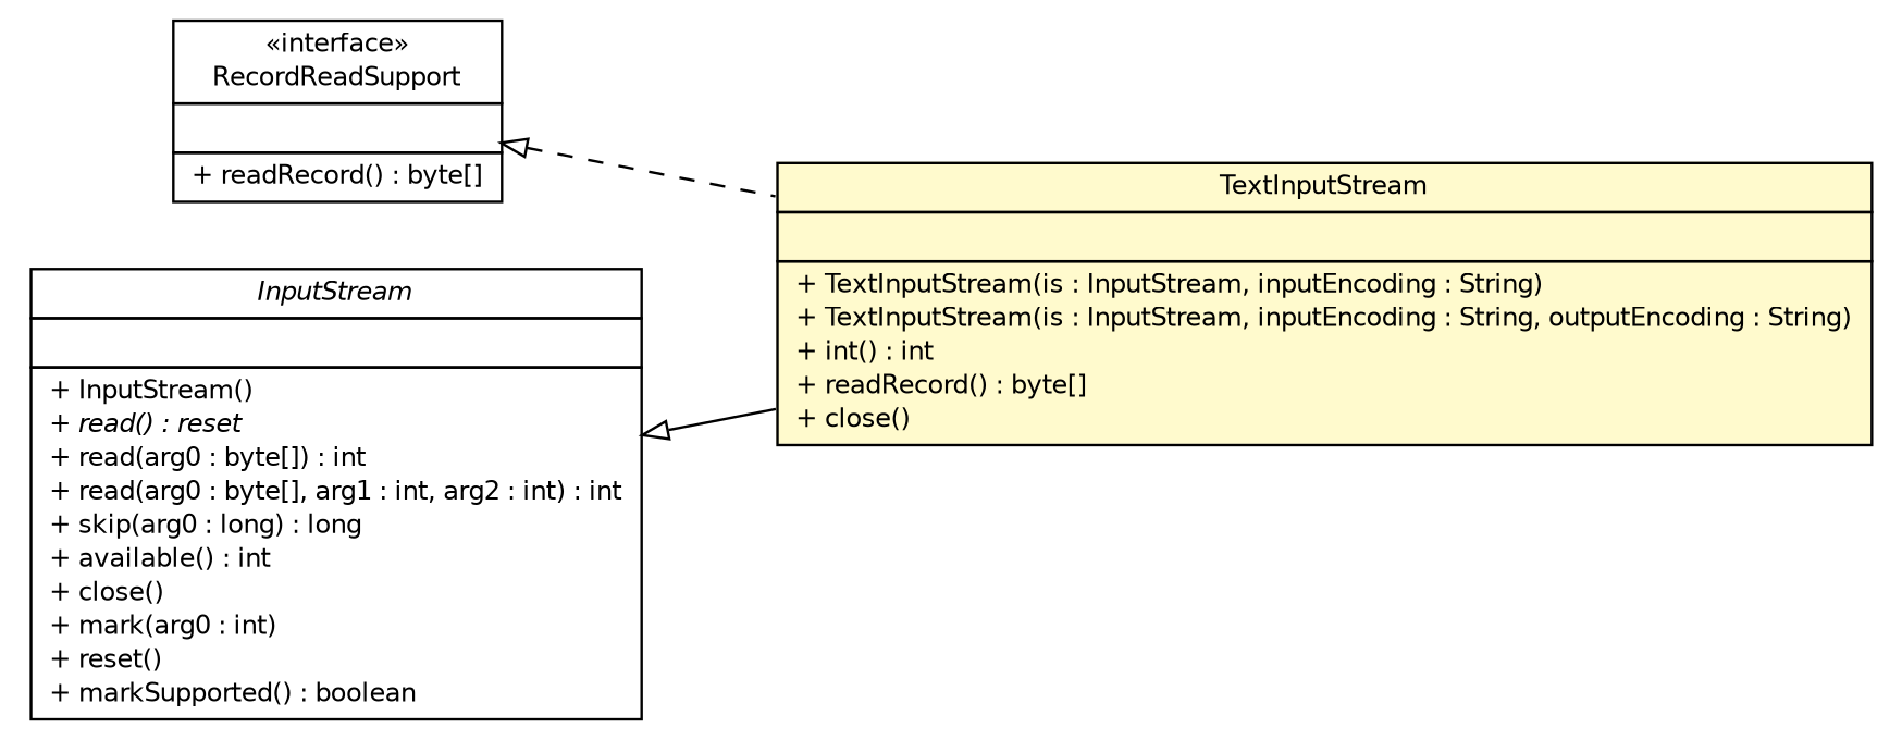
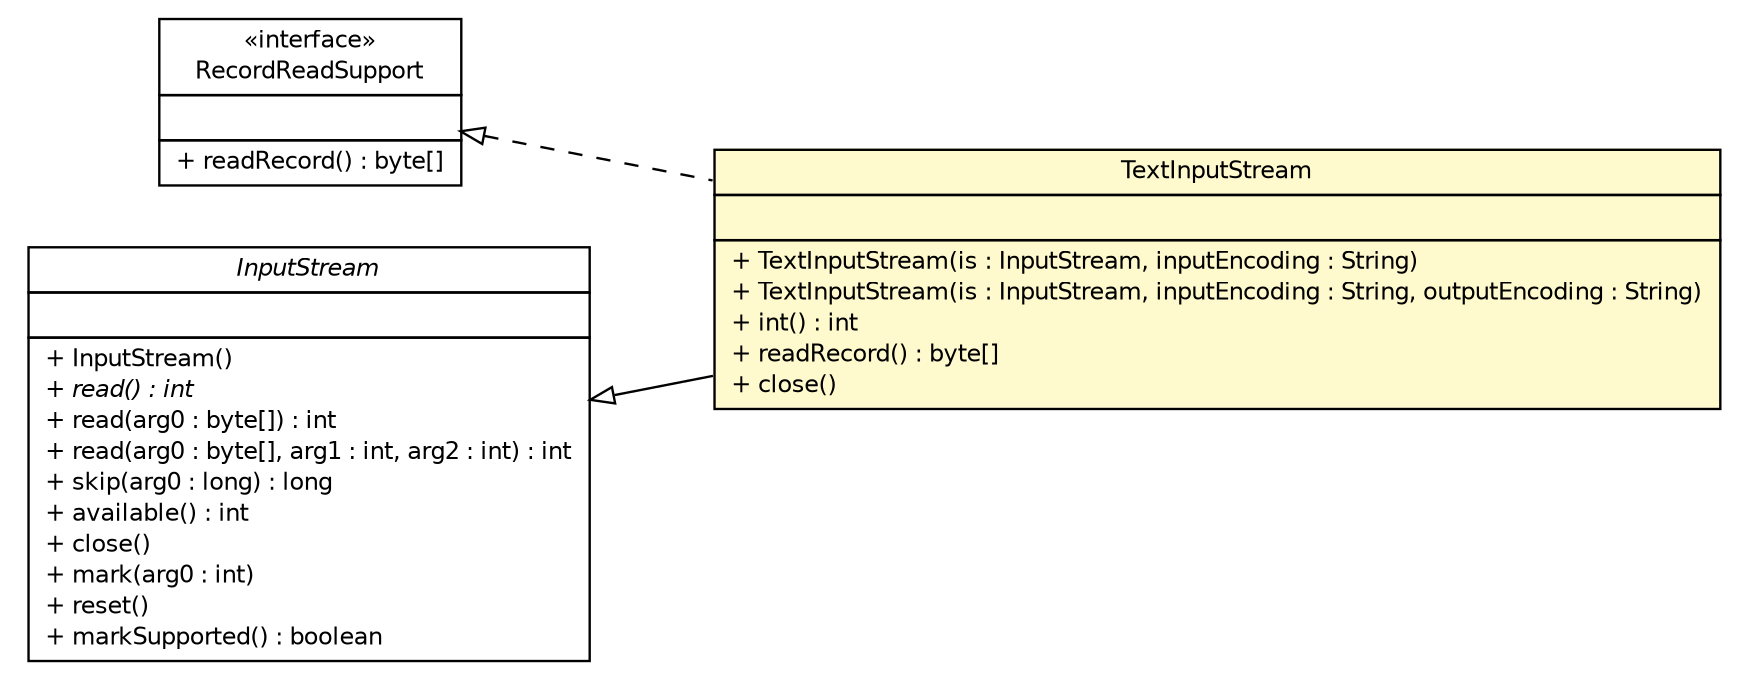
  digraph {
    nodesep=0.25
    rankdir=LR
    ranksep=0.5
    node [fontcolor=black fontname=Helvetica fontsize=10.0 shape=plaintext]
    edge [arrowtail=empty dir=back fontname=Helvetica fontsize=10 headport=p labelfontname=Helvetica labelfontsize=10 tailport=p]
    n1 [label=<<table title="com.apporiented.hermesftp.streams.TextInputStream" border="0" cellborder="1" cellspacing="0" cellpadding="2" port="p" bgcolor="lemonChiffon" href="./TextInputStream.html"> 		<tr><td><table border="0" cellspacing="0" cellpadding="1"> <tr><td align="center" balign="center"> TextInputStream </td></tr> 		</table></td></tr> 		<tr><td><table border="0" cellspacing="0" cellpadding="1"> <tr><td align="left" balign="left">  </td></tr> 		</table></td></tr> 		<tr><td><table border="0" cellspacing="0" cellpadding="1"> <tr><td align="left" balign="left"> + TextInputStream(is : InputStream, inputEncoding : String) </td></tr> <tr><td align="left" balign="left"> + TextInputStream(is : InputStream, inputEncoding : String, outputEncoding : String) </td></tr> <tr><td align="left" balign="left"> + int() : int </td></tr> <tr><td align="left" balign="left"> + readRecord() : byte[] </td></tr> <tr><td align="left" balign="left"> + close() </td></tr> 		</table></td></tr> 		</table>>]
    n2 [label=<<table title="com.apporiented.hermesftp.streams.RecordReadSupport" border="0" cellborder="1" cellspacing="0" cellpadding="2" port="p" href="./RecordReadSupport.html"> 		<tr><td><table border="0" cellspacing="0" cellpadding="1"> <tr><td align="center" balign="center"> &#171;interface&#187; </td></tr> <tr><td align="center" balign="center"> RecordReadSupport </td></tr> 		</table></td></tr> 		<tr><td><table border="0" cellspacing="0" cellpadding="1"> <tr><td align="left" balign="left">  </td></tr> 		</table></td></tr> 		<tr><td><table border="0" cellspacing="0" cellpadding="1"> <tr><td align="left" balign="left"> + readRecord() : byte[] </td></tr> 		</table></td></tr> 		</table>>]
-   n3 [label=<<table title="java.io.InputStream" border="0" cellborder="1" cellspacing="0" cellpadding="2" port="p" href="http://java.sun.com/j2se/1.4.2/docs/api/java/io/InputStream.html"> 		<tr><td><table border="0" cellspacing="0" cellpadding="1"> <tr><td align="center" balign="center"><font face="Helvetica-Oblique"> InputStream </font></td></tr> 		</table></td></tr> 		<tr><td><table border="0" cellspacing="0" cellpadding="1"> <tr><td align="left" balign="left">  </td></tr> 		</table></td></tr> 		<tr><td><table border="0" cellspacing="0" cellpadding="1"> <tr><td align="left" balign="left"> + InputStream() </td></tr> <tr><td align="left" balign="left"><font face="Helvetica-Oblique" point-size="10.0"> + read() : reset </font></td></tr> <tr><td align="left" balign="left"> + read(arg0 : byte[]) : int </td></tr> <tr><td align="left" balign="left"> + read(arg0 : byte[], arg1 : int, arg2 : int) : int </td></tr> <tr><td align="left" balign="left"> + skip(arg0 : long) : long </td></tr> <tr><td align="left" balign="left"> + available() : int </td></tr> <tr><td align="left" balign="left"> + close() </td></tr> <tr><td align="left" balign="left"> + mark(arg0 : int) </td></tr> <tr><td align="left" balign="left"> + reset() </td></tr> <tr><td align="left" balign="left"> + markSupported() : boolean </td></tr> 		</table></td></tr> 		</table>>]
+   n3 [label=<<table title="java.io.InputStream" border="0" cellborder="1" cellspacing="0" cellpadding="2" port="p" href="http://java.sun.com/j2se/1.4.2/docs/api/java/io/InputStream.html"> 		<tr><td><table border="0" cellspacing="0" cellpadding="1"> <tr><td align="center" balign="center"><font face="Helvetica-Oblique"> InputStream </font></td></tr> 		</table></td></tr> 		<tr><td><table border="0" cellspacing="0" cellpadding="1"> <tr><td align="left" balign="left">  </td></tr> 		</table></td></tr> 		<tr><td><table border="0" cellspacing="0" cellpadding="1"> <tr><td align="left" balign="left"> + InputStream() </td></tr> <tr><td align="left" balign="left"><font face="Helvetica-Oblique" point-size="10.0"> + read() : int </font></td></tr> <tr><td align="left" balign="left"> + read(arg0 : byte[]) : int </td></tr> <tr><td align="left" balign="left"> + read(arg0 : byte[], arg1 : int, arg2 : int) : int </td></tr> <tr><td align="left" balign="left"> + skip(arg0 : long) : long </td></tr> <tr><td align="left" balign="left"> + available() : int </td></tr> <tr><td align="left" balign="left"> + close() </td></tr> <tr><td align="left" balign="left"> + mark(arg0 : int) </td></tr> <tr><td align="left" balign="left"> + reset() </td></tr> <tr><td align="left" balign="left"> + markSupported() : boolean </td></tr> 		</table></td></tr> 		</table>>]
    n2 -> n1 [style=dashed]
    n3 -> n1
  }
